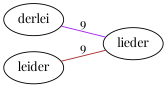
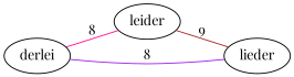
  graph {
    fontname="Playfair Display"
    rankdir=LR
    node [fontname="Playfair Display"]
    edge [fontname="Playfair Display"]
    derlei
    leider
    lieder
-   derlei -- lieder [color=purple label=9]
+   derlei -- leider [color=deeppink label=8]
+   derlei -- lieder [color=purple label=8]
    leider -- lieder [color=brown label=9]
  }
